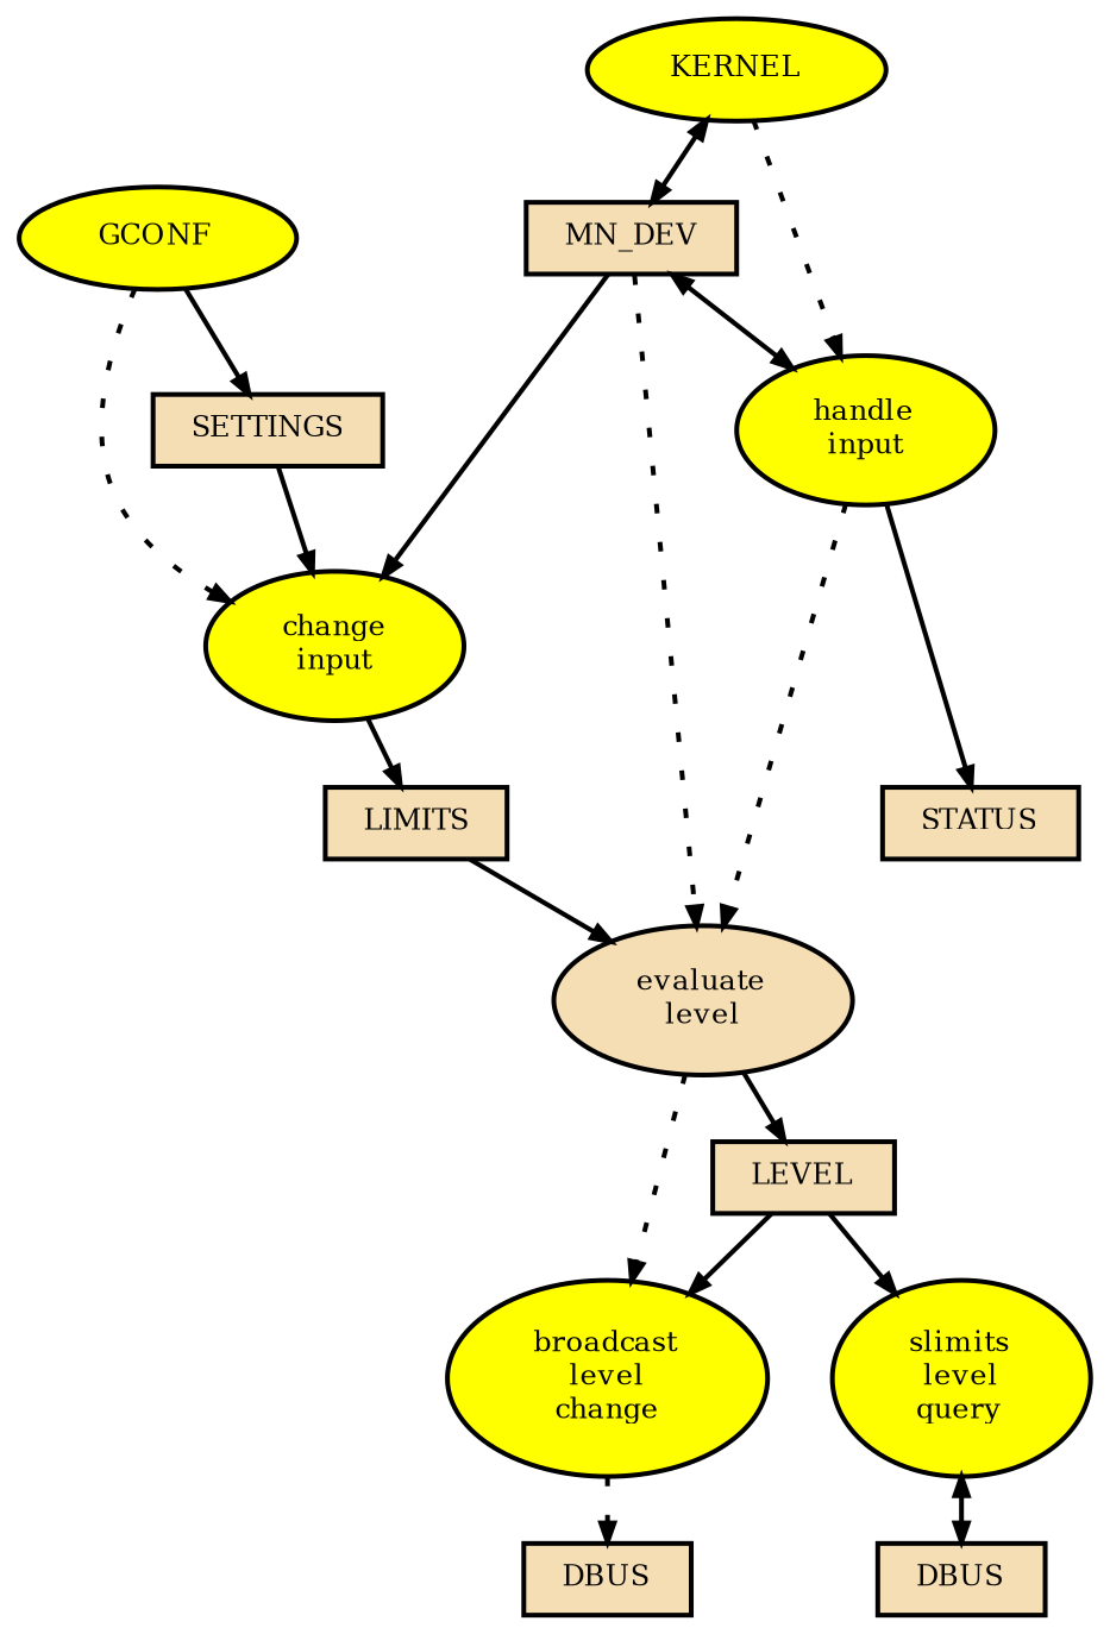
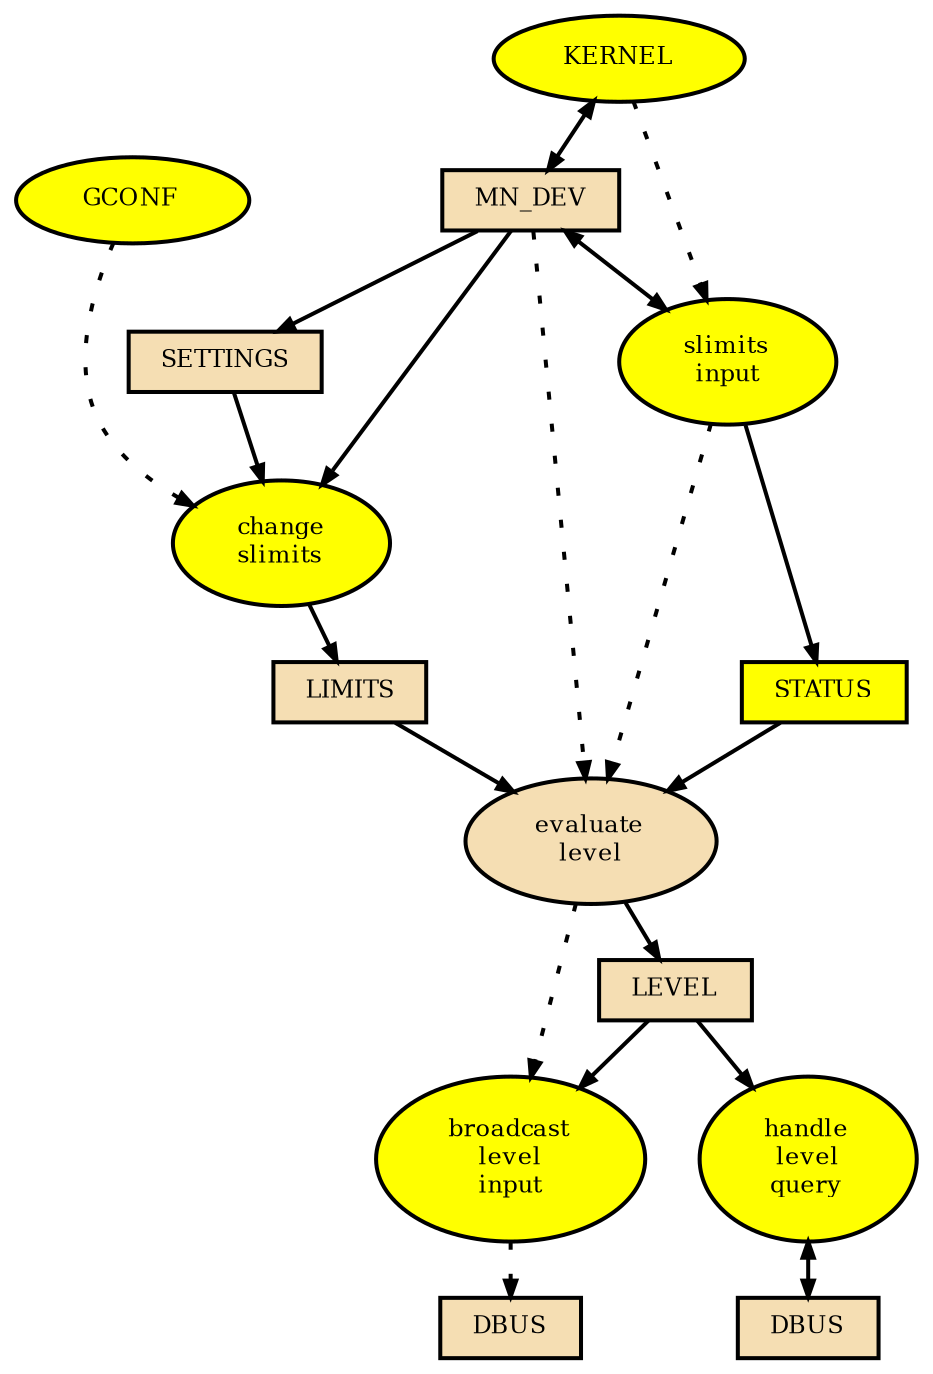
  digraph {
    compound=true
    fontsize=6
    nodesep=0.2
    ranksep=0.2
    node [fillcolor=wheat fontsize=6 shape=box style=filled]
    edge [arrowsize=0.4 fontsize=6]
    MN_DEV [height=0.001 width=0.001]
-   n2 [fillcolor=yellow height=0.001 label="handle\ninput\n" shape=oval width=0.001]
-   n3 [fillcolor=yellow height=0.001 label="change\ninput\n" shape=oval width=0.001]
+   n2 [fillcolor=yellow height=0.001 label="slimits\ninput\n" shape=oval width=0.001]
+   n3 [fillcolor=yellow height=0.001 label="change\nslimits\n" shape=oval width=0.001]
    n4 [height=0.001 label="evaluate\nlevel\n" shape=oval width=0.001]
-   STATUS [height=0.001 width=0.001]
+   STATUS [fillcolor=yellow height=0.001 width=0.001]
    LIMITS [height=0.001 width=0.001]
    LEVEL [height=0.001 width=0.001]
-   n8 [fillcolor=yellow height=0.001 label="broadcast\nlevel\nchange\n" shape=oval width=0.001]
-   n9 [fillcolor=yellow height=0.001 label="slimits\nlevel\nquery\n" shape=oval width=0.001]
+   n8 [fillcolor=yellow height=0.001 label="broadcast\nlevel\ninput\n" shape=oval width=0.001]
+   n9 [fillcolor=yellow height=0.001 label="handle\nlevel\nquery\n" shape=oval width=0.001]
    n10 [height=0.001 label=DBUS width=0.001]
    n11 [height=0.001 label=DBUS width=0.001]
    SETTINGS [height=0.001 width=0.001]
    KERNEL [fillcolor=yellow height=0.001 shape=oval width=0.001]
    GCONF [fillcolor=yellow height=0.001 shape=oval width=0.001]
    MN_DEV -> n2 [dir=both]
    MN_DEV -> n3
    MN_DEV -> n4 [style=dotted]
    n2 -> n4 [style=dotted]
    n2 -> STATUS
    n3 -> LIMITS
    n4 -> LEVEL
    n4 -> n8 [style=dotted]
+   STATUS -> n4
    LIMITS -> n4
    LEVEL -> n8
    LEVEL -> n9
    n8 -> n10 [style=dotted]
    n9 -> n11 [dir=both]
    SETTINGS -> n3
    KERNEL -> MN_DEV [dir=both]
    KERNEL -> n2 [style=dotted]
    GCONF -> n3 [style=dotted]
-   GCONF -> SETTINGS
+   MN_DEV -> SETTINGS
  }
